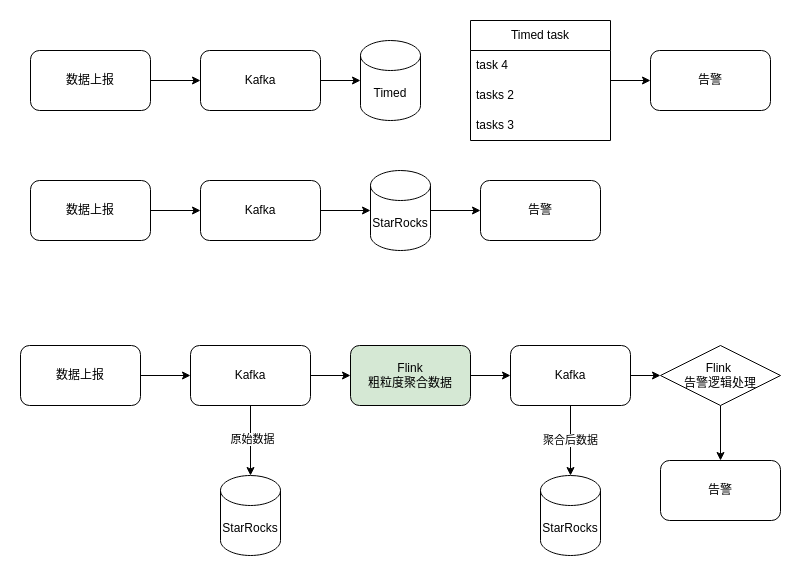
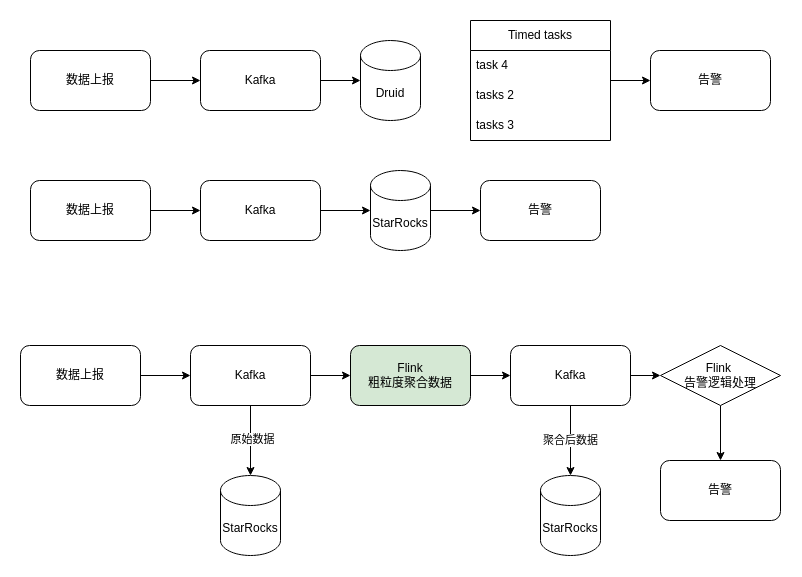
  <mxCell id="0" />
  <mxCell id="1" parent="0" />
  <mxCell id="2" style="edgeStyle=orthogonalEdgeStyle;rounded=0;orthogonalLoop=1;jettySize=auto;html=1;exitX=1;exitY=0.5;exitDx=0;exitDy=0;entryX=0;entryY=0.5;entryDx=0;entryDy=0;" edge="1" parent="1" source="3" target="5"><mxGeometry relative="1" as="geometry" /></mxCell>
  <mxCell id="3" value="数据上报" style="rounded=1;whiteSpace=wrap;html=1;" vertex="1" parent="1"><mxGeometry x="30" y="180" width="120" height="60" as="geometry" /></mxCell>
  <mxCell id="4" style="edgeStyle=orthogonalEdgeStyle;rounded=0;orthogonalLoop=1;jettySize=auto;html=1;exitX=1;exitY=0.5;exitDx=0;exitDy=0;entryX=0;entryY=0.5;entryDx=0;entryDy=0;entryPerimeter=0;" edge="1" parent="1" source="5" target="7"><mxGeometry relative="1" as="geometry"><mxPoint x="350" y="210" as="targetPoint" /></mxGeometry></mxCell>
  <mxCell id="5" value="Kafka" style="rounded=1;whiteSpace=wrap;html=1;" vertex="1" parent="1"><mxGeometry x="200" y="180" width="120" height="60" as="geometry" /></mxCell>
  <mxCell id="6" style="edgeStyle=orthogonalEdgeStyle;rounded=0;orthogonalLoop=1;jettySize=auto;html=1;exitX=1;exitY=0.5;exitDx=0;exitDy=0;exitPerimeter=0;" edge="1" parent="1" source="7" target="8"><mxGeometry relative="1" as="geometry" /></mxCell>
  <mxCell id="7" value="StarRocks" style="shape=cylinder3;whiteSpace=wrap;html=1;boundedLbl=1;backgroundOutline=1;size=15;" vertex="1" parent="1"><mxGeometry x="370" y="170" width="60" height="80" as="geometry" /></mxCell>
  <mxCell id="8" value="告警" style="rounded=1;whiteSpace=wrap;html=1;" vertex="1" parent="1"><mxGeometry x="480" y="180" width="120" height="60" as="geometry" /></mxCell>
  <mxCell id="9" style="edgeStyle=orthogonalEdgeStyle;rounded=0;orthogonalLoop=1;jettySize=auto;html=1;exitX=1;exitY=0.5;exitDx=0;exitDy=0;entryX=0;entryY=0.5;entryDx=0;entryDy=0;" edge="1" parent="1" source="10" target="14"><mxGeometry relative="1" as="geometry" /></mxCell>
  <mxCell id="10" value="数据上报" style="rounded=1;whiteSpace=wrap;html=1;" vertex="1" parent="1"><mxGeometry x="20" y="345" width="120" height="60" as="geometry" /></mxCell>
  <mxCell id="11" style="edgeStyle=orthogonalEdgeStyle;rounded=0;orthogonalLoop=1;jettySize=auto;html=1;exitX=1;exitY=0.5;exitDx=0;exitDy=0;" edge="1" parent="1" source="14" target="16"><mxGeometry relative="1" as="geometry" /></mxCell>
  <mxCell id="12" style="edgeStyle=orthogonalEdgeStyle;rounded=0;orthogonalLoop=1;jettySize=auto;html=1;exitX=0.5;exitY=1;exitDx=0;exitDy=0;entryX=0.5;entryY=0;entryDx=0;entryDy=0;entryPerimeter=0;" edge="1" parent="1" source="14" target="17"><mxGeometry relative="1" as="geometry" /></mxCell>
  <mxCell id="13" value="原始数据" style="edgeLabel;html=1;align=center;verticalAlign=middle;resizable=0;points=[];" vertex="1" connectable="0" parent="12"><mxGeometry x="-0.083" y="1" relative="1" as="geometry"><mxPoint y="1" as="offset" /></mxGeometry></mxCell>
  <mxCell id="14" value="Kafka" style="rounded=1;whiteSpace=wrap;html=1;" vertex="1" parent="1"><mxGeometry x="190" y="345" width="120" height="60" as="geometry" /></mxCell>
  <mxCell id="15" style="edgeStyle=orthogonalEdgeStyle;rounded=0;orthogonalLoop=1;jettySize=auto;html=1;exitX=1;exitY=0.5;exitDx=0;exitDy=0;entryX=0;entryY=0.5;entryDx=0;entryDy=0;" edge="1" parent="1" source="16" target="32"><mxGeometry relative="1" as="geometry" /></mxCell>
  <mxCell id="16" value="Flink &lt;br&gt;粗粒度聚合数据" style="rounded=1;whiteSpace=wrap;html=1;fillColor=#d5e8d4;" vertex="1" parent="1"><mxGeometry x="350" y="345" width="120" height="60" as="geometry" /></mxCell>
  <mxCell id="17" value="StarRocks" style="shape=cylinder3;whiteSpace=wrap;html=1;boundedLbl=1;backgroundOutline=1;size=15;" vertex="1" parent="1"><mxGeometry x="220" y="475" width="60" height="80" as="geometry" /></mxCell>
  <mxCell id="18" value="StarRocks" style="shape=cylinder3;whiteSpace=wrap;html=1;boundedLbl=1;backgroundOutline=1;size=15;" vertex="1" parent="1"><mxGeometry x="540" y="475" width="60" height="80" as="geometry" /></mxCell>
  <mxCell id="19" style="edgeStyle=orthogonalEdgeStyle;rounded=0;orthogonalLoop=1;jettySize=auto;html=1;exitX=1;exitY=0.5;exitDx=0;exitDy=0;entryX=0;entryY=0.5;entryDx=0;entryDy=0;" edge="1" parent="1" source="20" target="22"><mxGeometry relative="1" as="geometry" /></mxCell>
  <mxCell id="20" value="数据上报" style="rounded=1;whiteSpace=wrap;html=1;" vertex="1" parent="1"><mxGeometry x="30" y="50" width="120" height="60" as="geometry" /></mxCell>
  <mxCell id="21" value="" style="edgeStyle=orthogonalEdgeStyle;rounded=0;orthogonalLoop=1;jettySize=auto;html=1;" edge="1" parent="1" source="22" target="23"><mxGeometry relative="1" as="geometry" /></mxCell>
  <mxCell id="22" value="Kafka" style="rounded=1;whiteSpace=wrap;html=1;" vertex="1" parent="1"><mxGeometry x="200" y="50" width="120" height="60" as="geometry" /></mxCell>
- <mxCell id="23" value="Timed" style="shape=cylinder3;whiteSpace=wrap;html=1;boundedLbl=1;backgroundOutline=1;size=15;" vertex="1" parent="1"><mxGeometry x="360" y="40" width="60" height="80" as="geometry" /></mxCell>
+ <mxCell id="23" value="Druid" style="shape=cylinder3;whiteSpace=wrap;html=1;boundedLbl=1;backgroundOutline=1;size=15;" vertex="1" parent="1"><mxGeometry x="360" y="40" width="60" height="80" as="geometry" /></mxCell>
  <mxCell id="24" value="" style="edgeStyle=orthogonalEdgeStyle;rounded=0;orthogonalLoop=1;jettySize=auto;html=1;" edge="1" parent="1" source="25" target="29"><mxGeometry relative="1" as="geometry" /></mxCell>
- <mxCell id="25" value="Timed task" style="swimlane;fontStyle=0;childLayout=stackLayout;horizontal=1;startSize=30;horizontalStack=0;resizeParent=1;resizeParentMax=0;resizeLast=0;collapsible=1;marginBottom=0;whiteSpace=wrap;html=1;" vertex="1" parent="1"><mxGeometry x="470" y="20" width="140" height="120" as="geometry" /></mxCell>
+ <mxCell id="25" value="Timed tasks" style="swimlane;fontStyle=0;childLayout=stackLayout;horizontal=1;startSize=30;horizontalStack=0;resizeParent=1;resizeParentMax=0;resizeLast=0;collapsible=1;marginBottom=0;whiteSpace=wrap;html=1;" vertex="1" parent="1"><mxGeometry x="470" y="20" width="140" height="120" as="geometry" /></mxCell>
  <mxCell id="26" value="task 4" style="text;strokeColor=none;fillColor=none;align=left;verticalAlign=middle;spacingLeft=4;spacingRight=4;overflow=hidden;points=[[0,0.5],[1,0.5]];portConstraint=eastwest;rotatable=0;whiteSpace=wrap;html=1;" vertex="1" parent="25"><mxGeometry y="30" width="140" height="30" as="geometry" /></mxCell>
  <mxCell id="27" value="tasks&amp;nbsp;2" style="text;strokeColor=none;fillColor=none;align=left;verticalAlign=middle;spacingLeft=4;spacingRight=4;overflow=hidden;points=[[0,0.5],[1,0.5]];portConstraint=eastwest;rotatable=0;whiteSpace=wrap;html=1;" vertex="1" parent="25"><mxGeometry y="60" width="140" height="30" as="geometry" /></mxCell>
  <mxCell id="28" value="tasks 3" style="text;strokeColor=none;fillColor=none;align=left;verticalAlign=middle;spacingLeft=4;spacingRight=4;overflow=hidden;points=[[0,0.5],[1,0.5]];portConstraint=eastwest;rotatable=0;whiteSpace=wrap;html=1;" vertex="1" parent="25"><mxGeometry y="90" width="140" height="30" as="geometry" /></mxCell>
  <mxCell id="29" value="告警" style="rounded=1;whiteSpace=wrap;html=1;" vertex="1" parent="1"><mxGeometry x="650" y="50" width="120" height="60" as="geometry" /></mxCell>
  <mxCell id="30" value="聚合后数据" style="edgeStyle=orthogonalEdgeStyle;rounded=0;orthogonalLoop=1;jettySize=auto;html=1;exitX=0.5;exitY=1;exitDx=0;exitDy=0;" edge="1" parent="1" source="32" target="18"><mxGeometry relative="1" as="geometry" /></mxCell>
  <mxCell id="31" value="" style="edgeStyle=orthogonalEdgeStyle;rounded=0;orthogonalLoop=1;jettySize=auto;html=1;" edge="1" parent="1" source="32" target="34"><mxGeometry relative="1" as="geometry" /></mxCell>
  <mxCell id="32" value="Kafka" style="rounded=1;whiteSpace=wrap;html=1;" vertex="1" parent="1"><mxGeometry x="510" y="345" width="120" height="60" as="geometry" /></mxCell>
  <mxCell id="33" value="" style="edgeStyle=orthogonalEdgeStyle;rounded=0;orthogonalLoop=1;jettySize=auto;html=1;" edge="1" parent="1" source="34" target="35"><mxGeometry relative="1" as="geometry" /></mxCell>
  <mxCell id="34" value="Flink&amp;nbsp;&lt;br&gt;告警逻辑处理" style="rhombus;whiteSpace=wrap;html=1;" vertex="1" parent="1"><mxGeometry x="660" y="345" width="120" height="60" as="geometry" /></mxCell>
  <mxCell id="35" value="告警" style="rounded=1;whiteSpace=wrap;html=1;" vertex="1" parent="1"><mxGeometry x="660" y="460" width="120" height="60" as="geometry" /></mxCell>
